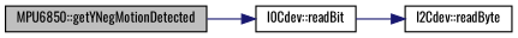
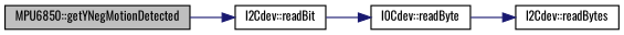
  digraph {
    fontname=Oswald
    rankdir=LR
    node [color=black fillcolor=white fontname=Oswald fontsize=10 shape=record style=filled]
    edge [color=midnightblue fontname=Oswald fontsize=10 labelfontname=Helvetica labelfontsize=10 style=solid]
    n1 [fillcolor=grey75 fontcolor=black height=0.2 label="MPU6850::getYNegMotionDetected" width=0.4]
-   n2 [height=0.2 label="I0Cdev::readBit" width=0.4]
-   n3 [height=0.2 label="I2Cdev::readByte" width=0.4]
+   n2 [height=0.2 label="I2Cdev::readBit" width=0.4]
+   n3 [height=0.2 label="I0Cdev::readByte" width=0.4]
+   n4 [height=0.2 label="I2Cdev::readBytes" width=0.4]
    n1 -> n2
    n2 -> n3
+   n3 -> n4
  }
